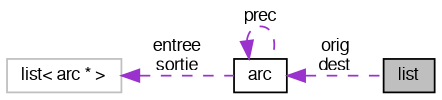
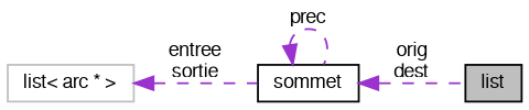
  digraph {
    rankdir=LR
    node [color=black fillcolor=white fontname=FreeSans fontsize=10 shape=record style=filled]
    edge [color=darkorchid3 dir=back fontname=FreeSans fontsize=10 labelfontname=FreeSans labelfontsize=10 style=dashed]
    n1 [fillcolor=grey75 fontcolor=black height=0.2 label=list width=0.4]
-   n2 [height=0.2 label=arc width=0.4]
+   n2 [height=0.2 label=sommet width=0.4]
    n3 [color=grey75 height=0.2 label="list\< arc * \>" width=0.4]
    n2 -> n1 [label="orig\ndest"]
    n2 -> n2 [label=prec]
    n3 -> n2 [label="entree\nsortie"]
  }
